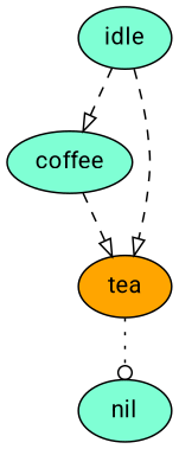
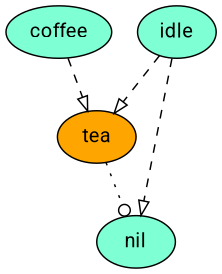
  digraph {
    fontname=Roboto
    node [fillcolor=aquamarine fontname=Roboto style=filled]
    edge [arrowhead=onormal channel=coin fontname=Roboto send=f style=dashed]
    idle
    coffee
    tea [fillcolor=orange]
    nil
-   idle -> coffee
+   idle -> nil
    idle -> tea
    coffee -> tea [channel=coffee send=t]
    tea -> nil [arrowhead=odot channel=tea send=t style=dotted]
  }
